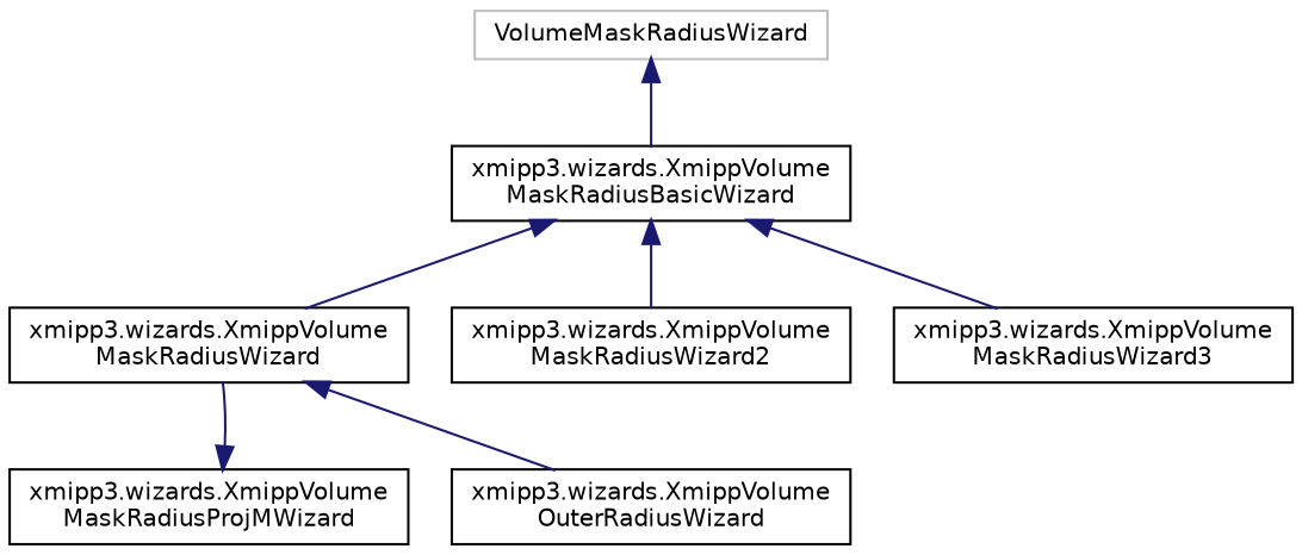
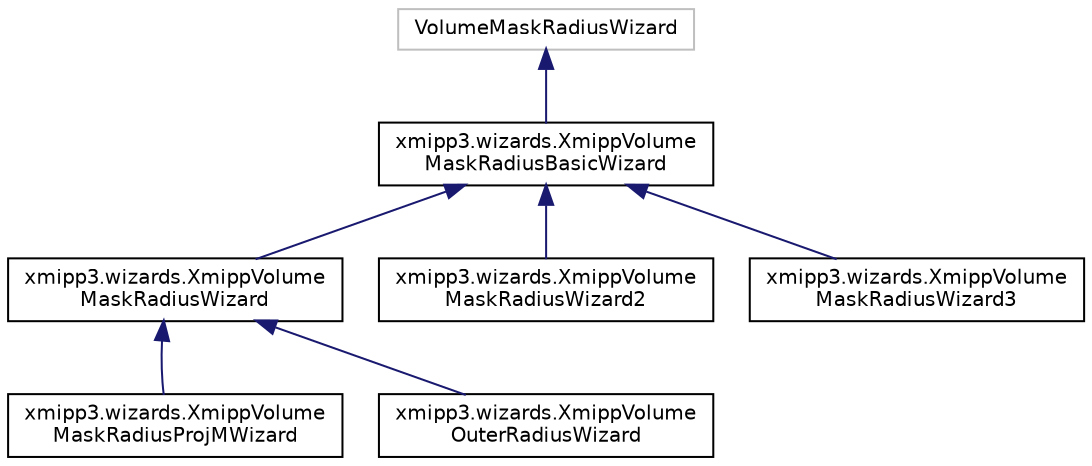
  digraph {
    rankdir=TB
    node [color=black fillcolor=white fontname=Helvetica fontsize=10 shape=record style=filled]
    edge [color=midnightblue dir=back fontname=Helvetica fontsize=10 labelfontname=Helvetica labelfontsize=10 style=solid]
    n1 [color=grey75 height=0.2 label=VolumeMaskRadiusWizard width=0.4]
    n2 [height=0.2 label="xmipp3.wizards.XmippVolume\lMaskRadiusBasicWizard" width=0.4]
    n3 [height=0.2 label="xmipp3.wizards.XmippVolume\lMaskRadiusWizard" width=0.4]
    n4 [height=0.2 label="xmipp3.wizards.XmippVolume\lMaskRadiusWizard2" width=0.4]
    n5 [height=0.2 label="xmipp3.wizards.XmippVolume\lMaskRadiusWizard3" width=0.4]
    n6 [height=0.2 label="xmipp3.wizards.XmippVolume\lMaskRadiusProjMWizard" width=0.4]
    n7 [height=0.2 label="xmipp3.wizards.XmippVolume\lOuterRadiusWizard" width=0.4]
    n1 -> n2
    n2 -> n3
    n2 -> n4
    n2 -> n5
-   n6 -> n3
+   n3 -> n6
    n3 -> n7
  }
